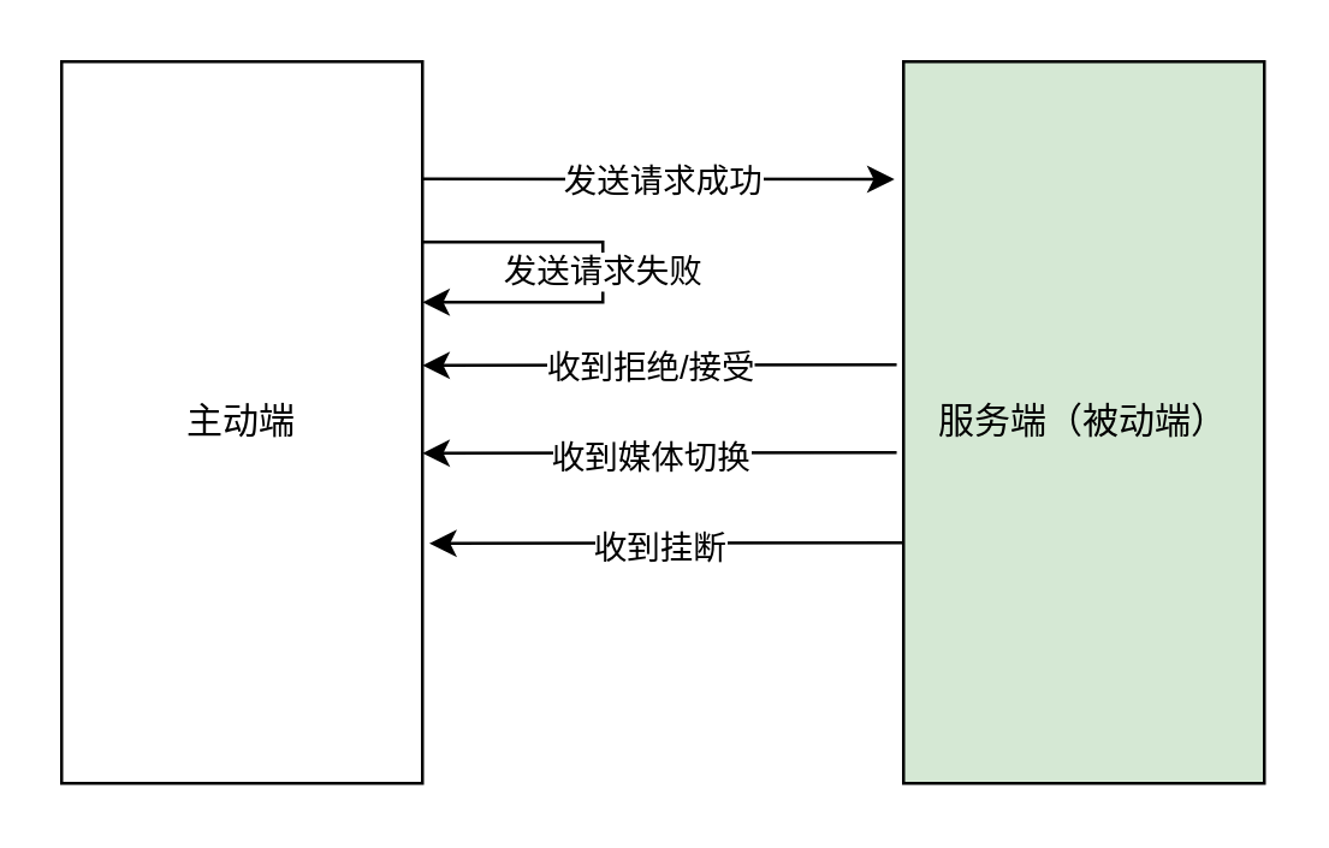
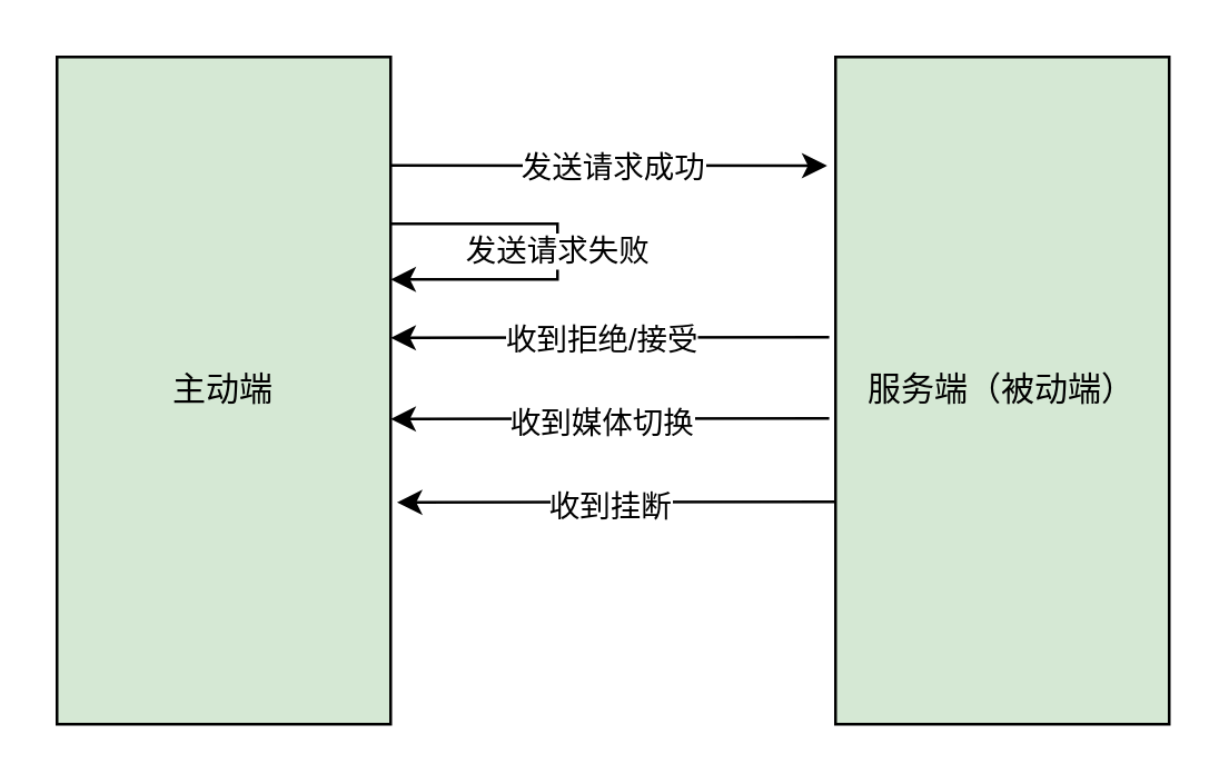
  <mxCell id="0" />
  <mxCell id="1" parent="0" />
- <mxCell id="2" value="主动端" style="rounded=0;whiteSpace=wrap;html=1;" vertex="1" parent="1"><mxGeometry x="20" y="20" width="120" height="240" as="geometry" /></mxCell>
+ <mxCell id="2" value="主动端" style="rounded=0;whiteSpace=wrap;html=1;fillColor=#d5e8d4;" vertex="1" parent="1"><mxGeometry x="20" y="20" width="120" height="240" as="geometry" /></mxCell>
  <mxCell id="3" value="服务端（被动端）" style="rounded=0;whiteSpace=wrap;html=1;fillColor=#d5e8d4;" vertex="1" parent="1"><mxGeometry x="300" y="20" width="120" height="240" as="geometry" /></mxCell>
  <mxCell id="4" value="" style="endArrow=classic;html=1;rounded=0;entryX=-0.025;entryY=0.163;entryDx=0;entryDy=0;entryPerimeter=0;" edge="1" parent="1" target="3"><mxGeometry width="50" height="50" relative="1" as="geometry"><mxPoint x="140" y="59" as="sourcePoint" /><mxPoint x="220" y="90" as="targetPoint" /></mxGeometry></mxCell>
  <mxCell id="5" value="发送请求成功" style="edgeLabel;html=1;align=center;verticalAlign=middle;resizable=0;points=[];" vertex="1" connectable="0" parent="4"><mxGeometry x="-0.35" relative="1" as="geometry"><mxPoint x="29" as="offset" /></mxGeometry></mxCell>
  <mxCell id="6" value="发送请求失败" style="endArrow=classic;html=1;rounded=0;exitX=1;exitY=0.25;exitDx=0;exitDy=0;" edge="1" parent="1" source="2"><mxGeometry width="50" height="50" relative="1" as="geometry"><mxPoint x="140" y="140" as="sourcePoint" /><mxPoint x="140" y="100" as="targetPoint" /><Array as="points"><mxPoint x="200" y="80" /><mxPoint x="200" y="100" /></Array></mxGeometry></mxCell>
  <mxCell id="7" value="" style="endArrow=classic;html=1;rounded=0;exitX=-0.019;exitY=0.42;exitDx=0;exitDy=0;exitPerimeter=0;" edge="1" parent="1" source="3"><mxGeometry width="50" height="50" relative="1" as="geometry"><mxPoint x="290" y="120" as="sourcePoint" /><mxPoint x="140" y="121" as="targetPoint" /></mxGeometry></mxCell>
  <mxCell id="8" value="收到拒绝/接受" style="edgeLabel;html=1;align=center;verticalAlign=middle;resizable=0;points=[];" vertex="1" connectable="0" parent="7"><mxGeometry x="0.034" y="1" relative="1" as="geometry"><mxPoint as="offset" /></mxGeometry></mxCell>
  <mxCell id="9" value="" style="endArrow=classic;html=1;rounded=0;exitX=-0.019;exitY=0.42;exitDx=0;exitDy=0;exitPerimeter=0;" edge="1" parent="1"><mxGeometry width="50" height="50" relative="1" as="geometry"><mxPoint x="297.72" y="150" as="sourcePoint" /><mxPoint x="140" y="150.2" as="targetPoint" /></mxGeometry></mxCell>
  <mxCell id="10" value="收到媒体切换" style="edgeLabel;html=1;align=center;verticalAlign=middle;resizable=0;points=[];" vertex="1" connectable="0" parent="9"><mxGeometry x="0.034" y="1" relative="1" as="geometry"><mxPoint as="offset" /></mxGeometry></mxCell>
  <mxCell id="11" value="" style="endArrow=classic;html=1;rounded=0;exitX=-0.019;exitY=0.42;exitDx=0;exitDy=0;exitPerimeter=0;" edge="1" parent="1"><mxGeometry width="50" height="50" relative="1" as="geometry"><mxPoint x="300" y="180" as="sourcePoint" /><mxPoint x="142.28" y="180.2" as="targetPoint" /></mxGeometry></mxCell>
  <mxCell id="12" value="收到挂断" style="edgeLabel;html=1;align=center;verticalAlign=middle;resizable=0;points=[];" vertex="1" connectable="0" parent="11"><mxGeometry x="0.034" y="1" relative="1" as="geometry"><mxPoint as="offset" /></mxGeometry></mxCell>
